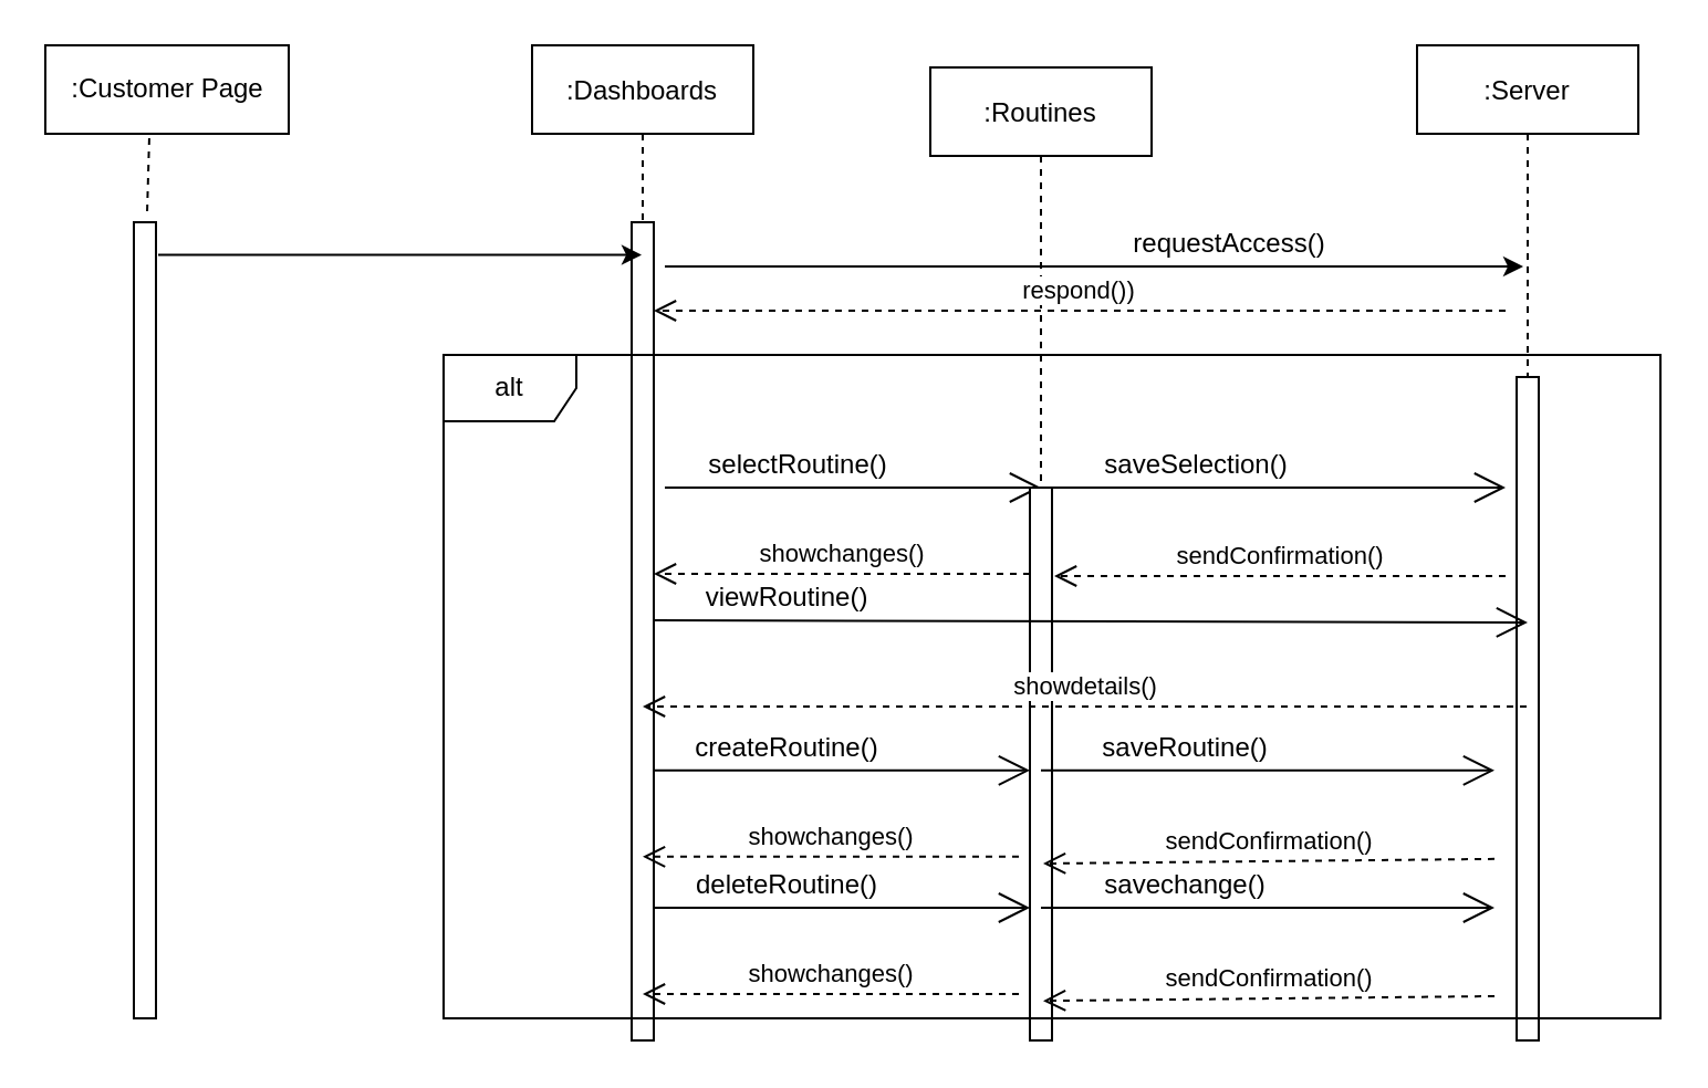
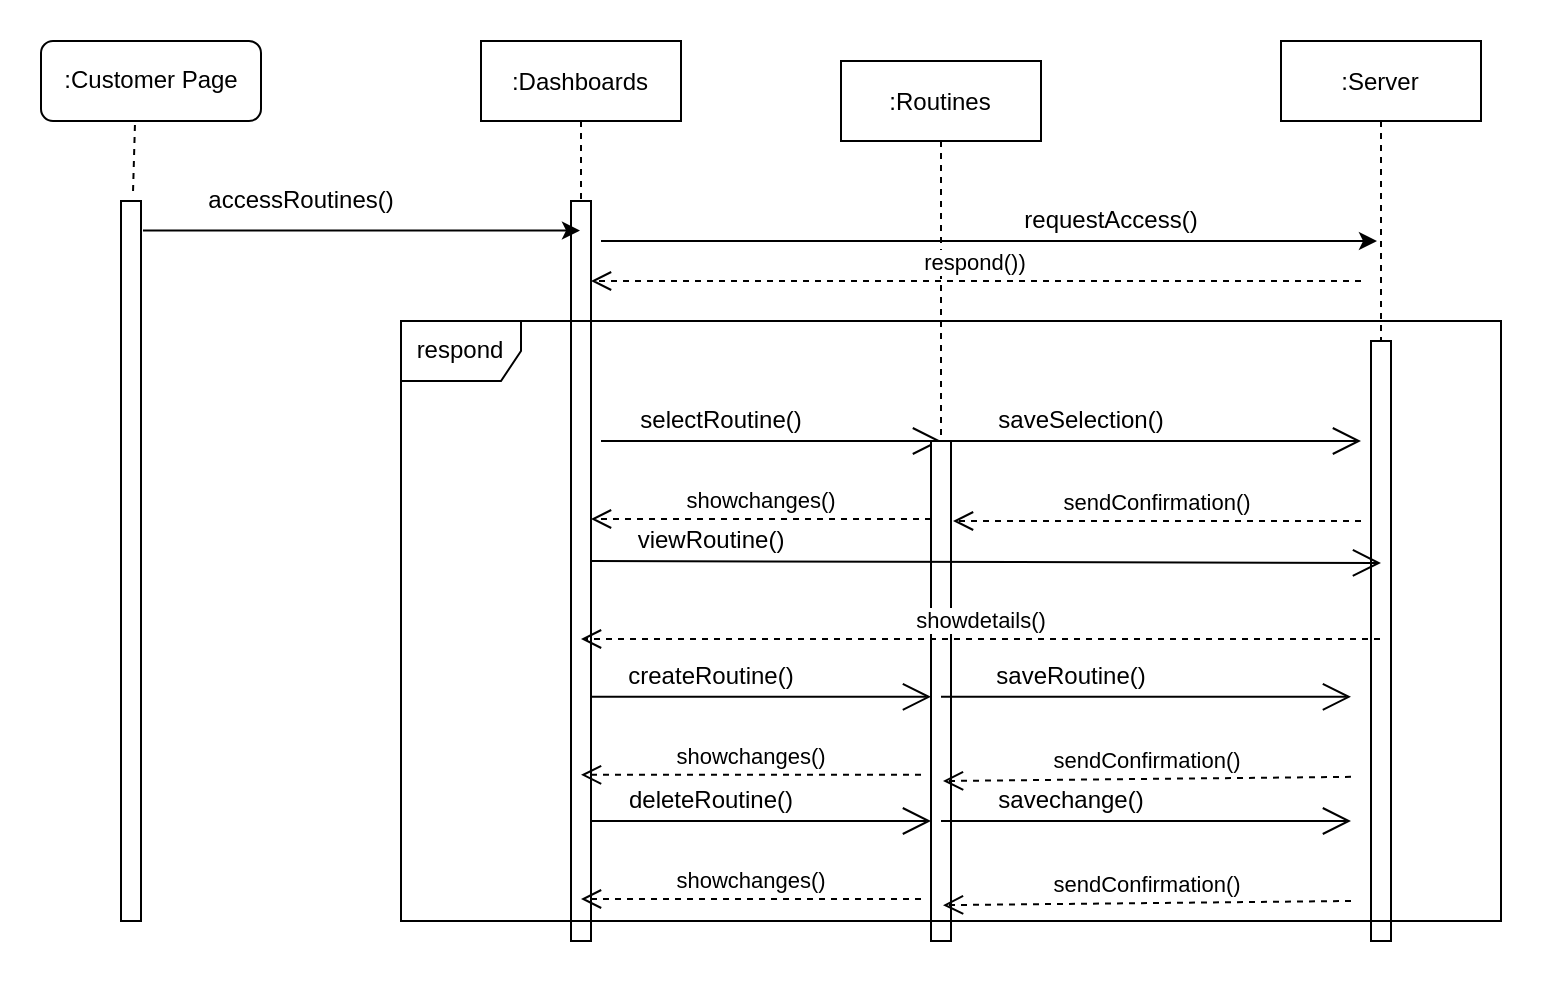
  <mxCell id="0" />
  <mxCell id="1" parent="0" />
  <mxCell id="2" value="" style="html=1;points=[];perimeter=orthogonalPerimeter;" vertex="1" parent="1"><mxGeometry x="60" y="100" width="10" height="360" as="geometry" /></mxCell>
  <mxCell id="3" value=":Dashboards" style="shape=umlLifeline;perimeter=lifelinePerimeter;container=1;collapsible=0;recursiveResize=0;rounded=0;shadow=0;strokeWidth=1;" vertex="1" parent="1"><mxGeometry x="240" y="20" width="100" height="450" as="geometry" /></mxCell>
  <mxCell id="4" value="" style="points=[];perimeter=orthogonalPerimeter;rounded=0;shadow=0;strokeWidth=1;" vertex="1" parent="3"><mxGeometry x="45" y="80" width="10" height="370" as="geometry" /></mxCell>
  <mxCell id="5" value=":Server" style="shape=umlLifeline;perimeter=lifelinePerimeter;container=1;collapsible=0;recursiveResize=0;rounded=0;shadow=0;strokeWidth=1;" vertex="1" parent="1"><mxGeometry x="640" y="20" width="100" height="450" as="geometry" /></mxCell>
  <mxCell id="6" value="" style="points=[];perimeter=orthogonalPerimeter;rounded=0;shadow=0;strokeWidth=1;" vertex="1" parent="5"><mxGeometry x="45" y="150" width="10" height="300" as="geometry" /></mxCell>
- <mxCell id="7" value=":Customer Page" style="html=1;" vertex="1" parent="1"><mxGeometry x="20" y="20" width="110" height="40" as="geometry" /></mxCell>
+ <mxCell id="7" value=":Customer Page" style="html=1;rounded=1;" vertex="1" parent="1"><mxGeometry x="20" y="20" width="110" height="40" as="geometry" /></mxCell>
  <mxCell id="8" value="" style="endArrow=none;dashed=1;html=1;exitX=0.427;exitY=1.05;exitDx=0;exitDy=0;exitPerimeter=0;entryX=0.6;entryY=-0.012;entryDx=0;entryDy=0;entryPerimeter=0;" edge="1" parent="1" source="7" target="2"><mxGeometry width="50" height="50" relative="1" as="geometry"><mxPoint x="380" y="200" as="sourcePoint" /><mxPoint x="430" y="150" as="targetPoint" /></mxGeometry></mxCell>
  <mxCell id="9" value=":Routines" style="shape=umlLifeline;perimeter=lifelinePerimeter;container=1;collapsible=0;recursiveResize=0;rounded=0;shadow=0;strokeWidth=1;" vertex="1" parent="1"><mxGeometry x="420" y="30" width="100" height="360" as="geometry" /></mxCell>
  <mxCell id="10" value="" style="endArrow=classic;html=1;exitX=1.1;exitY=0.041;exitDx=0;exitDy=0;exitPerimeter=0;" edge="1" parent="1" source="2" target="3"><mxGeometry width="50" height="50" relative="1" as="geometry"><mxPoint x="280" y="250" as="sourcePoint" /><mxPoint x="330" y="200" as="targetPoint" /></mxGeometry></mxCell>
+ <mxCell id="11" value="accessRoutines()" style="text;html=1;align=center;verticalAlign=middle;resizable=0;points=[];autosize=1;strokeColor=none;" vertex="1" parent="1"><mxGeometry x="95" y="90" width="110" height="20" as="geometry" /></mxCell>
  <mxCell id="12" value="" style="endArrow=classic;html=1;" edge="1" parent="1"><mxGeometry width="50" height="50" relative="1" as="geometry"><mxPoint x="300" y="120" as="sourcePoint" /><mxPoint x="688" y="120" as="targetPoint" /><Array as="points" /></mxGeometry></mxCell>
  <mxCell id="13" value="requestAccess()" style="text;html=1;align=center;verticalAlign=middle;resizable=0;points=[];autosize=1;strokeColor=none;" vertex="1" parent="1"><mxGeometry x="505" y="100" width="100" height="20" as="geometry" /></mxCell>
  <mxCell id="14" value="" style="endArrow=open;endFill=1;endSize=12;html=1;" edge="1" parent="1"><mxGeometry width="160" relative="1" as="geometry"><mxPoint x="300" y="220" as="sourcePoint" /><mxPoint x="470" y="220" as="targetPoint" /></mxGeometry></mxCell>
  <mxCell id="15" value="" style="html=1;points=[];perimeter=orthogonalPerimeter;" vertex="1" parent="1"><mxGeometry x="465" y="220" width="10" height="250" as="geometry" /></mxCell>
  <mxCell id="16" value="selectRoutine()" style="text;html=1;align=center;verticalAlign=middle;resizable=0;points=[];autosize=1;strokeColor=none;" vertex="1" parent="1"><mxGeometry x="310" y="200" width="100" height="20" as="geometry" /></mxCell>
  <mxCell id="17" value="" style="endArrow=open;endFill=1;endSize=12;html=1;" edge="1" parent="1" source="15"><mxGeometry width="160" relative="1" as="geometry"><mxPoint x="510" y="220" as="sourcePoint" /><mxPoint x="680" y="220" as="targetPoint" /><Array as="points"><mxPoint x="640" y="220" /></Array></mxGeometry></mxCell>
  <mxCell id="18" value="saveSelection()" style="text;html=1;align=center;verticalAlign=middle;resizable=0;points=[];autosize=1;strokeColor=none;" vertex="1" parent="1"><mxGeometry x="490" y="200" width="100" height="20" as="geometry" /></mxCell>
  <mxCell id="19" value="respond())" style="html=1;verticalAlign=bottom;endArrow=open;dashed=1;endSize=8;" edge="1" parent="1" target="4"><mxGeometry relative="1" as="geometry"><mxPoint x="680" y="140" as="sourcePoint" /><mxPoint x="475" y="141.96" as="targetPoint" /><Array as="points"><mxPoint x="486" y="140" /></Array></mxGeometry></mxCell>
  <mxCell id="20" value="showchanges()" style="html=1;verticalAlign=bottom;endArrow=open;dashed=1;endSize=8;" edge="1" parent="1"><mxGeometry relative="1" as="geometry"><mxPoint x="465" y="259" as="sourcePoint" /><mxPoint x="295" y="259" as="targetPoint" /><Array as="points"><mxPoint x="322" y="259" /></Array></mxGeometry></mxCell>
  <mxCell id="21" value="sendConfirmation()" style="html=1;verticalAlign=bottom;endArrow=open;dashed=1;endSize=8;" edge="1" parent="1"><mxGeometry relative="1" as="geometry"><mxPoint x="680" y="260" as="sourcePoint" /><mxPoint x="476" y="260" as="targetPoint" /><Array as="points" /></mxGeometry></mxCell>
  <mxCell id="22" value="" style="endArrow=open;endFill=1;endSize=12;html=1;" edge="1" parent="1"><mxGeometry width="160" relative="1" as="geometry"><mxPoint x="295" y="280" as="sourcePoint" /><mxPoint x="690" y="281" as="targetPoint" /></mxGeometry></mxCell>
  <mxCell id="23" value="viewRoutine()" style="text;html=1;align=center;verticalAlign=middle;resizable=0;points=[];autosize=1;strokeColor=none;" vertex="1" parent="1"><mxGeometry x="310" y="260" width="90" height="20" as="geometry" /></mxCell>
  <mxCell id="24" value="showdetails()" style="html=1;verticalAlign=bottom;endArrow=open;dashed=1;endSize=8;" edge="1" parent="1" source="5"><mxGeometry relative="1" as="geometry"><mxPoint x="460" y="319" as="sourcePoint" /><mxPoint x="290" y="319" as="targetPoint" /><Array as="points"><mxPoint x="317" y="319" /></Array></mxGeometry></mxCell>
  <mxCell id="25" value="" style="endArrow=open;endFill=1;endSize=12;html=1;" edge="1" parent="1"><mxGeometry width="160" relative="1" as="geometry"><mxPoint x="295" y="347.92" as="sourcePoint" /><mxPoint x="465" y="347.92" as="targetPoint" /></mxGeometry></mxCell>
  <mxCell id="26" value="createRoutine()" style="text;html=1;align=center;verticalAlign=middle;resizable=0;points=[];autosize=1;strokeColor=none;" vertex="1" parent="1"><mxGeometry x="305" y="327.92" width="100" height="20" as="geometry" /></mxCell>
  <mxCell id="27" value="" style="endArrow=open;endFill=1;endSize=12;html=1;" edge="1" parent="1"><mxGeometry width="160" relative="1" as="geometry"><mxPoint x="470" y="347.92" as="sourcePoint" /><mxPoint x="675" y="347.92" as="targetPoint" /><Array as="points"><mxPoint x="635" y="347.92" /></Array></mxGeometry></mxCell>
  <mxCell id="28" value="saveRoutine()" style="text;html=1;align=center;verticalAlign=middle;resizable=0;points=[];autosize=1;strokeColor=none;" vertex="1" parent="1"><mxGeometry x="490" y="327.92" width="90" height="20" as="geometry" /></mxCell>
  <mxCell id="29" value="showchanges()" style="html=1;verticalAlign=bottom;endArrow=open;dashed=1;endSize=8;" edge="1" parent="1"><mxGeometry relative="1" as="geometry"><mxPoint x="460" y="386.92" as="sourcePoint" /><mxPoint x="290" y="386.92" as="targetPoint" /><Array as="points"><mxPoint x="317" y="386.92" /></Array></mxGeometry></mxCell>
  <mxCell id="30" value="sendConfirmation()" style="html=1;verticalAlign=bottom;endArrow=open;dashed=1;endSize=8;entryX=1.1;entryY=0.263;entryDx=0;entryDy=0;entryPerimeter=0;" edge="1" parent="1"><mxGeometry relative="1" as="geometry"><mxPoint x="675" y="387.92" as="sourcePoint" /><mxPoint x="471" y="390" as="targetPoint" /><Array as="points" /></mxGeometry></mxCell>
  <mxCell id="31" value="" style="endArrow=open;endFill=1;endSize=12;html=1;" edge="1" parent="1"><mxGeometry width="160" relative="1" as="geometry"><mxPoint x="295" y="410" as="sourcePoint" /><mxPoint x="465" y="410" as="targetPoint" /></mxGeometry></mxCell>
  <mxCell id="32" value="deleteRoutine()" style="text;html=1;align=center;verticalAlign=middle;resizable=0;points=[];autosize=1;strokeColor=none;" vertex="1" parent="1"><mxGeometry x="305" y="390" width="100" height="20" as="geometry" /></mxCell>
  <mxCell id="33" value="" style="endArrow=open;endFill=1;endSize=12;html=1;" edge="1" parent="1"><mxGeometry width="160" relative="1" as="geometry"><mxPoint x="470" y="410" as="sourcePoint" /><mxPoint x="675" y="410" as="targetPoint" /><Array as="points"><mxPoint x="635" y="410" /></Array></mxGeometry></mxCell>
  <mxCell id="34" value="savechange()" style="text;html=1;align=center;verticalAlign=middle;resizable=0;points=[];autosize=1;strokeColor=none;" vertex="1" parent="1"><mxGeometry x="490" y="390" width="90" height="20" as="geometry" /></mxCell>
  <mxCell id="35" value="showchanges()" style="html=1;verticalAlign=bottom;endArrow=open;dashed=1;endSize=8;" edge="1" parent="1"><mxGeometry relative="1" as="geometry"><mxPoint x="460" y="449" as="sourcePoint" /><mxPoint x="290" y="449" as="targetPoint" /><Array as="points"><mxPoint x="317" y="449" /></Array></mxGeometry></mxCell>
  <mxCell id="36" value="sendConfirmation()" style="html=1;verticalAlign=bottom;endArrow=open;dashed=1;endSize=8;entryX=1.1;entryY=0.263;entryDx=0;entryDy=0;entryPerimeter=0;" edge="1" parent="1"><mxGeometry relative="1" as="geometry"><mxPoint x="675" y="450" as="sourcePoint" /><mxPoint x="471" y="452.08" as="targetPoint" /><Array as="points" /></mxGeometry></mxCell>
- <mxCell id="37" value="alt" style="shape=umlFrame;whiteSpace=wrap;html=1;" vertex="1" parent="1"><mxGeometry x="200" y="160" width="550" height="300" as="geometry" /></mxCell>
+ <mxCell id="37" value="respond" style="shape=umlFrame;whiteSpace=wrap;html=1;" vertex="1" parent="1"><mxGeometry x="200" y="160" width="550" height="300" as="geometry" /></mxCell>
